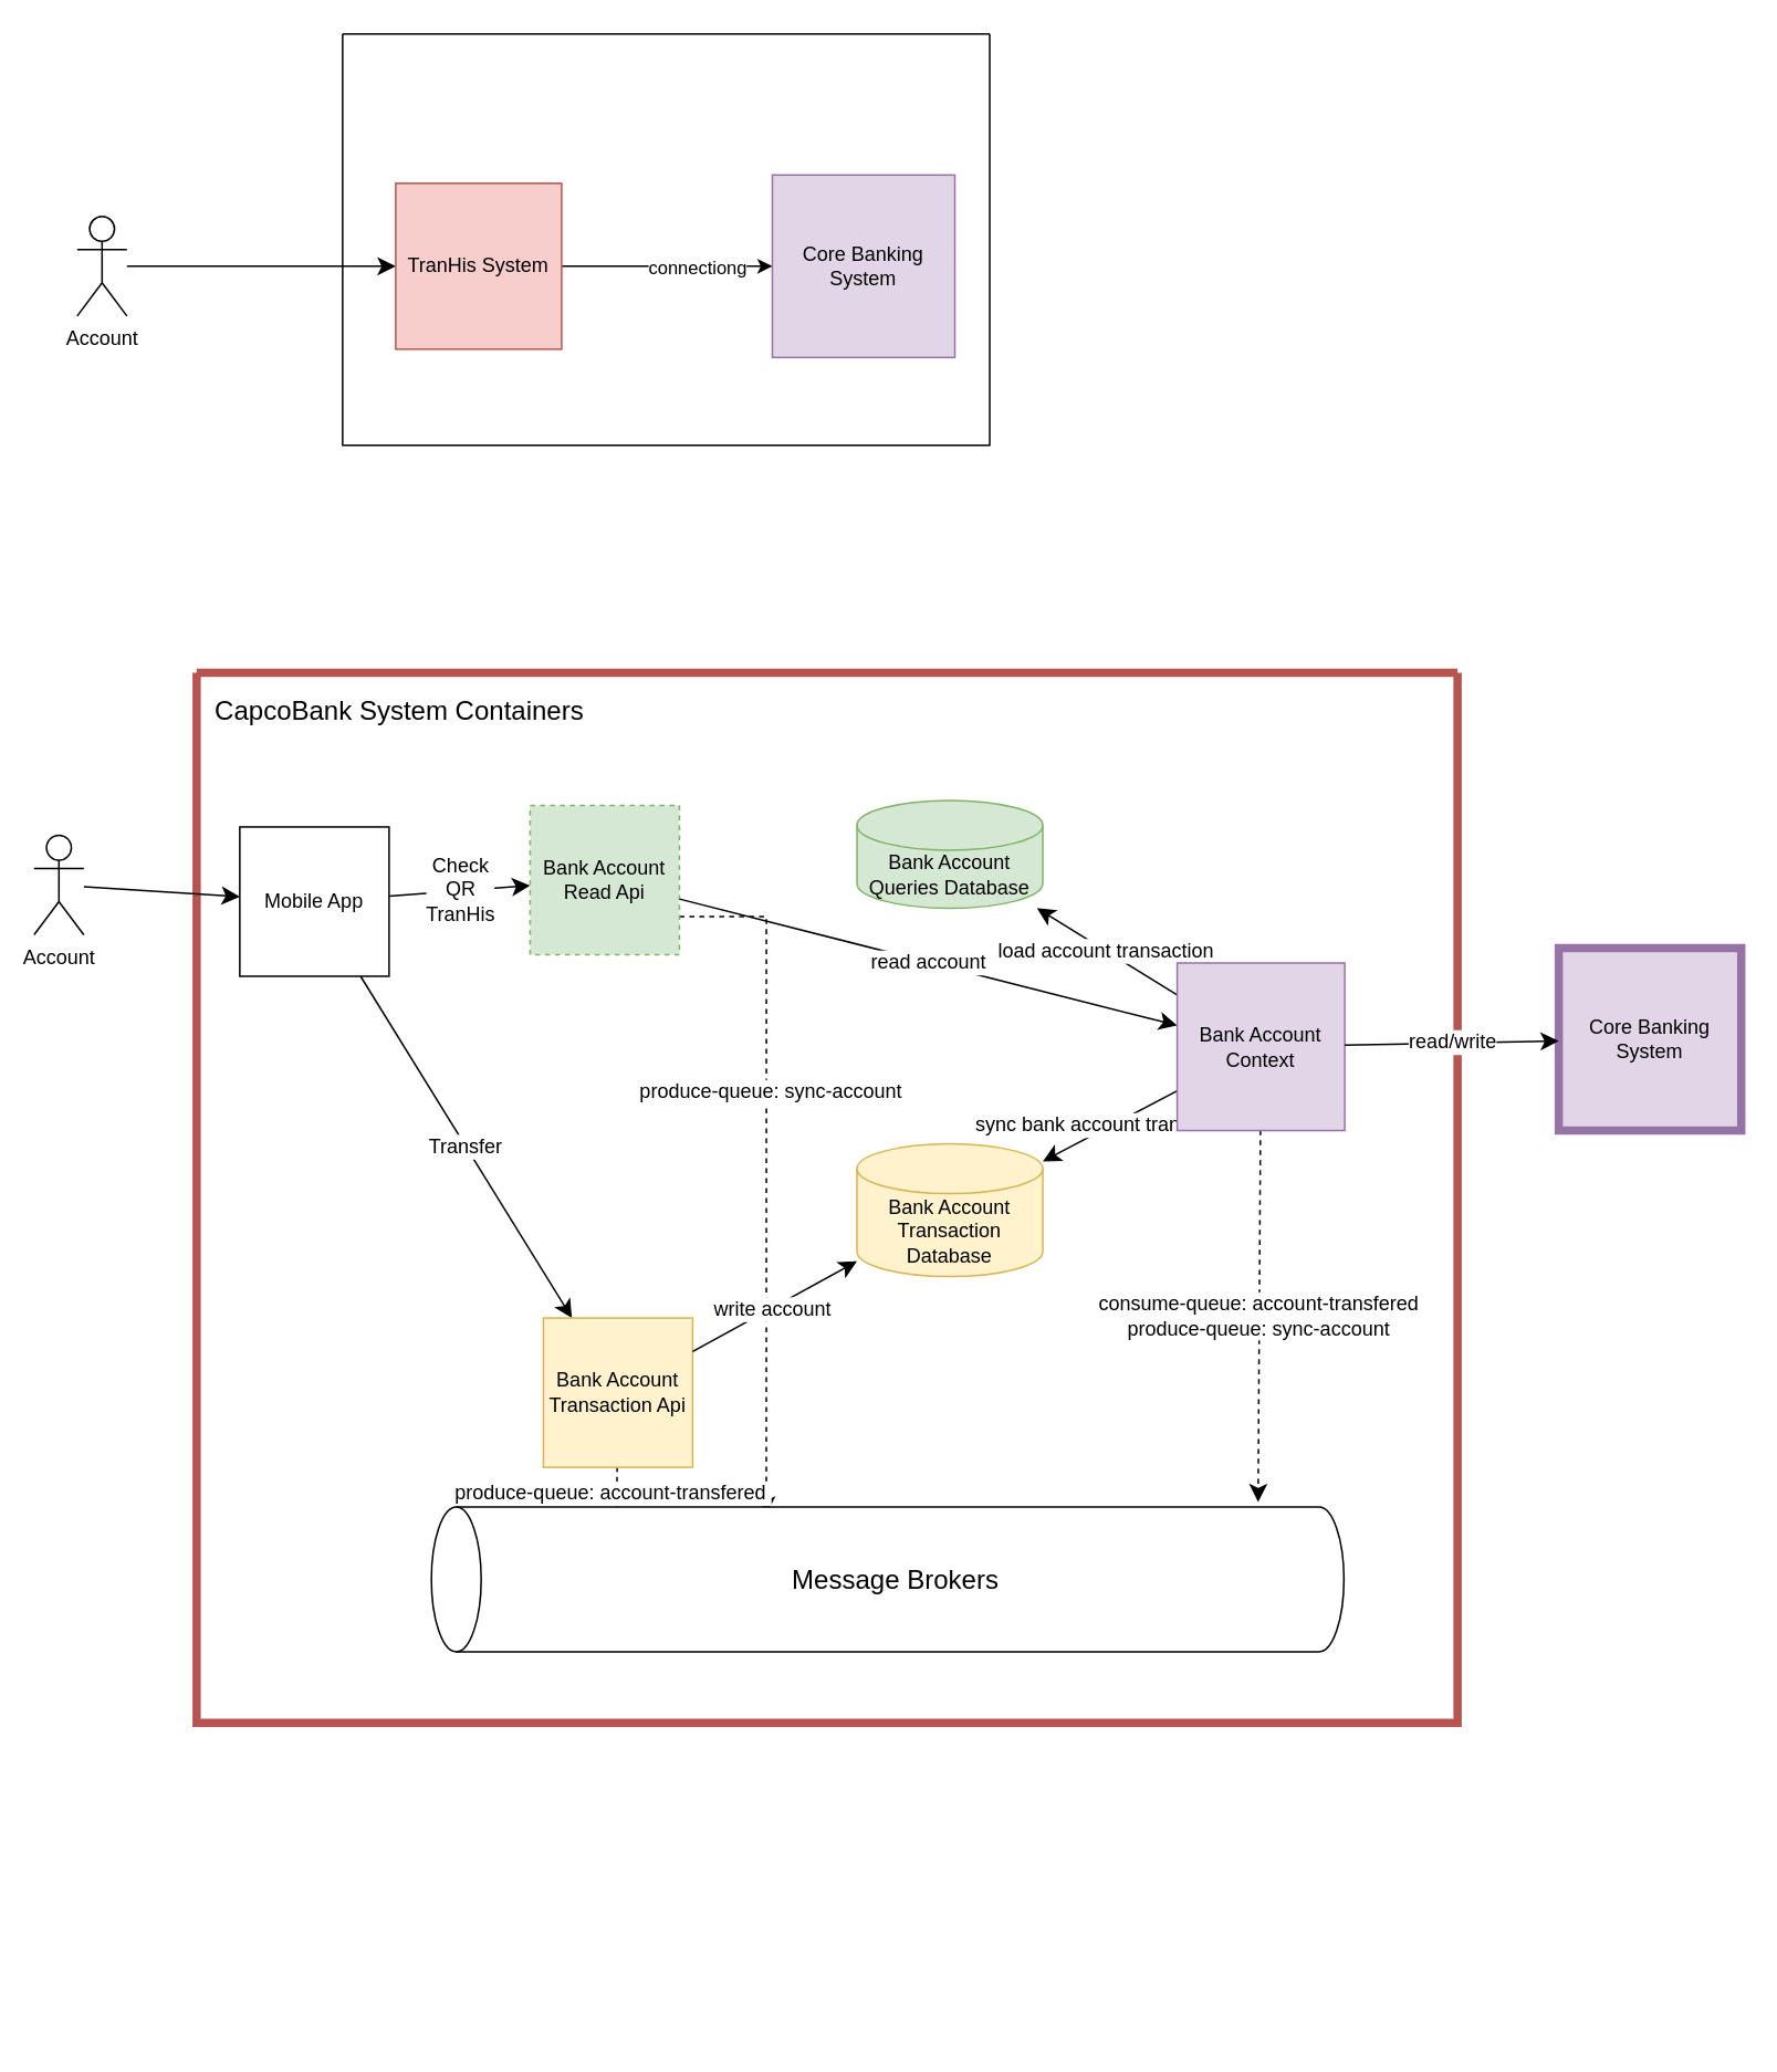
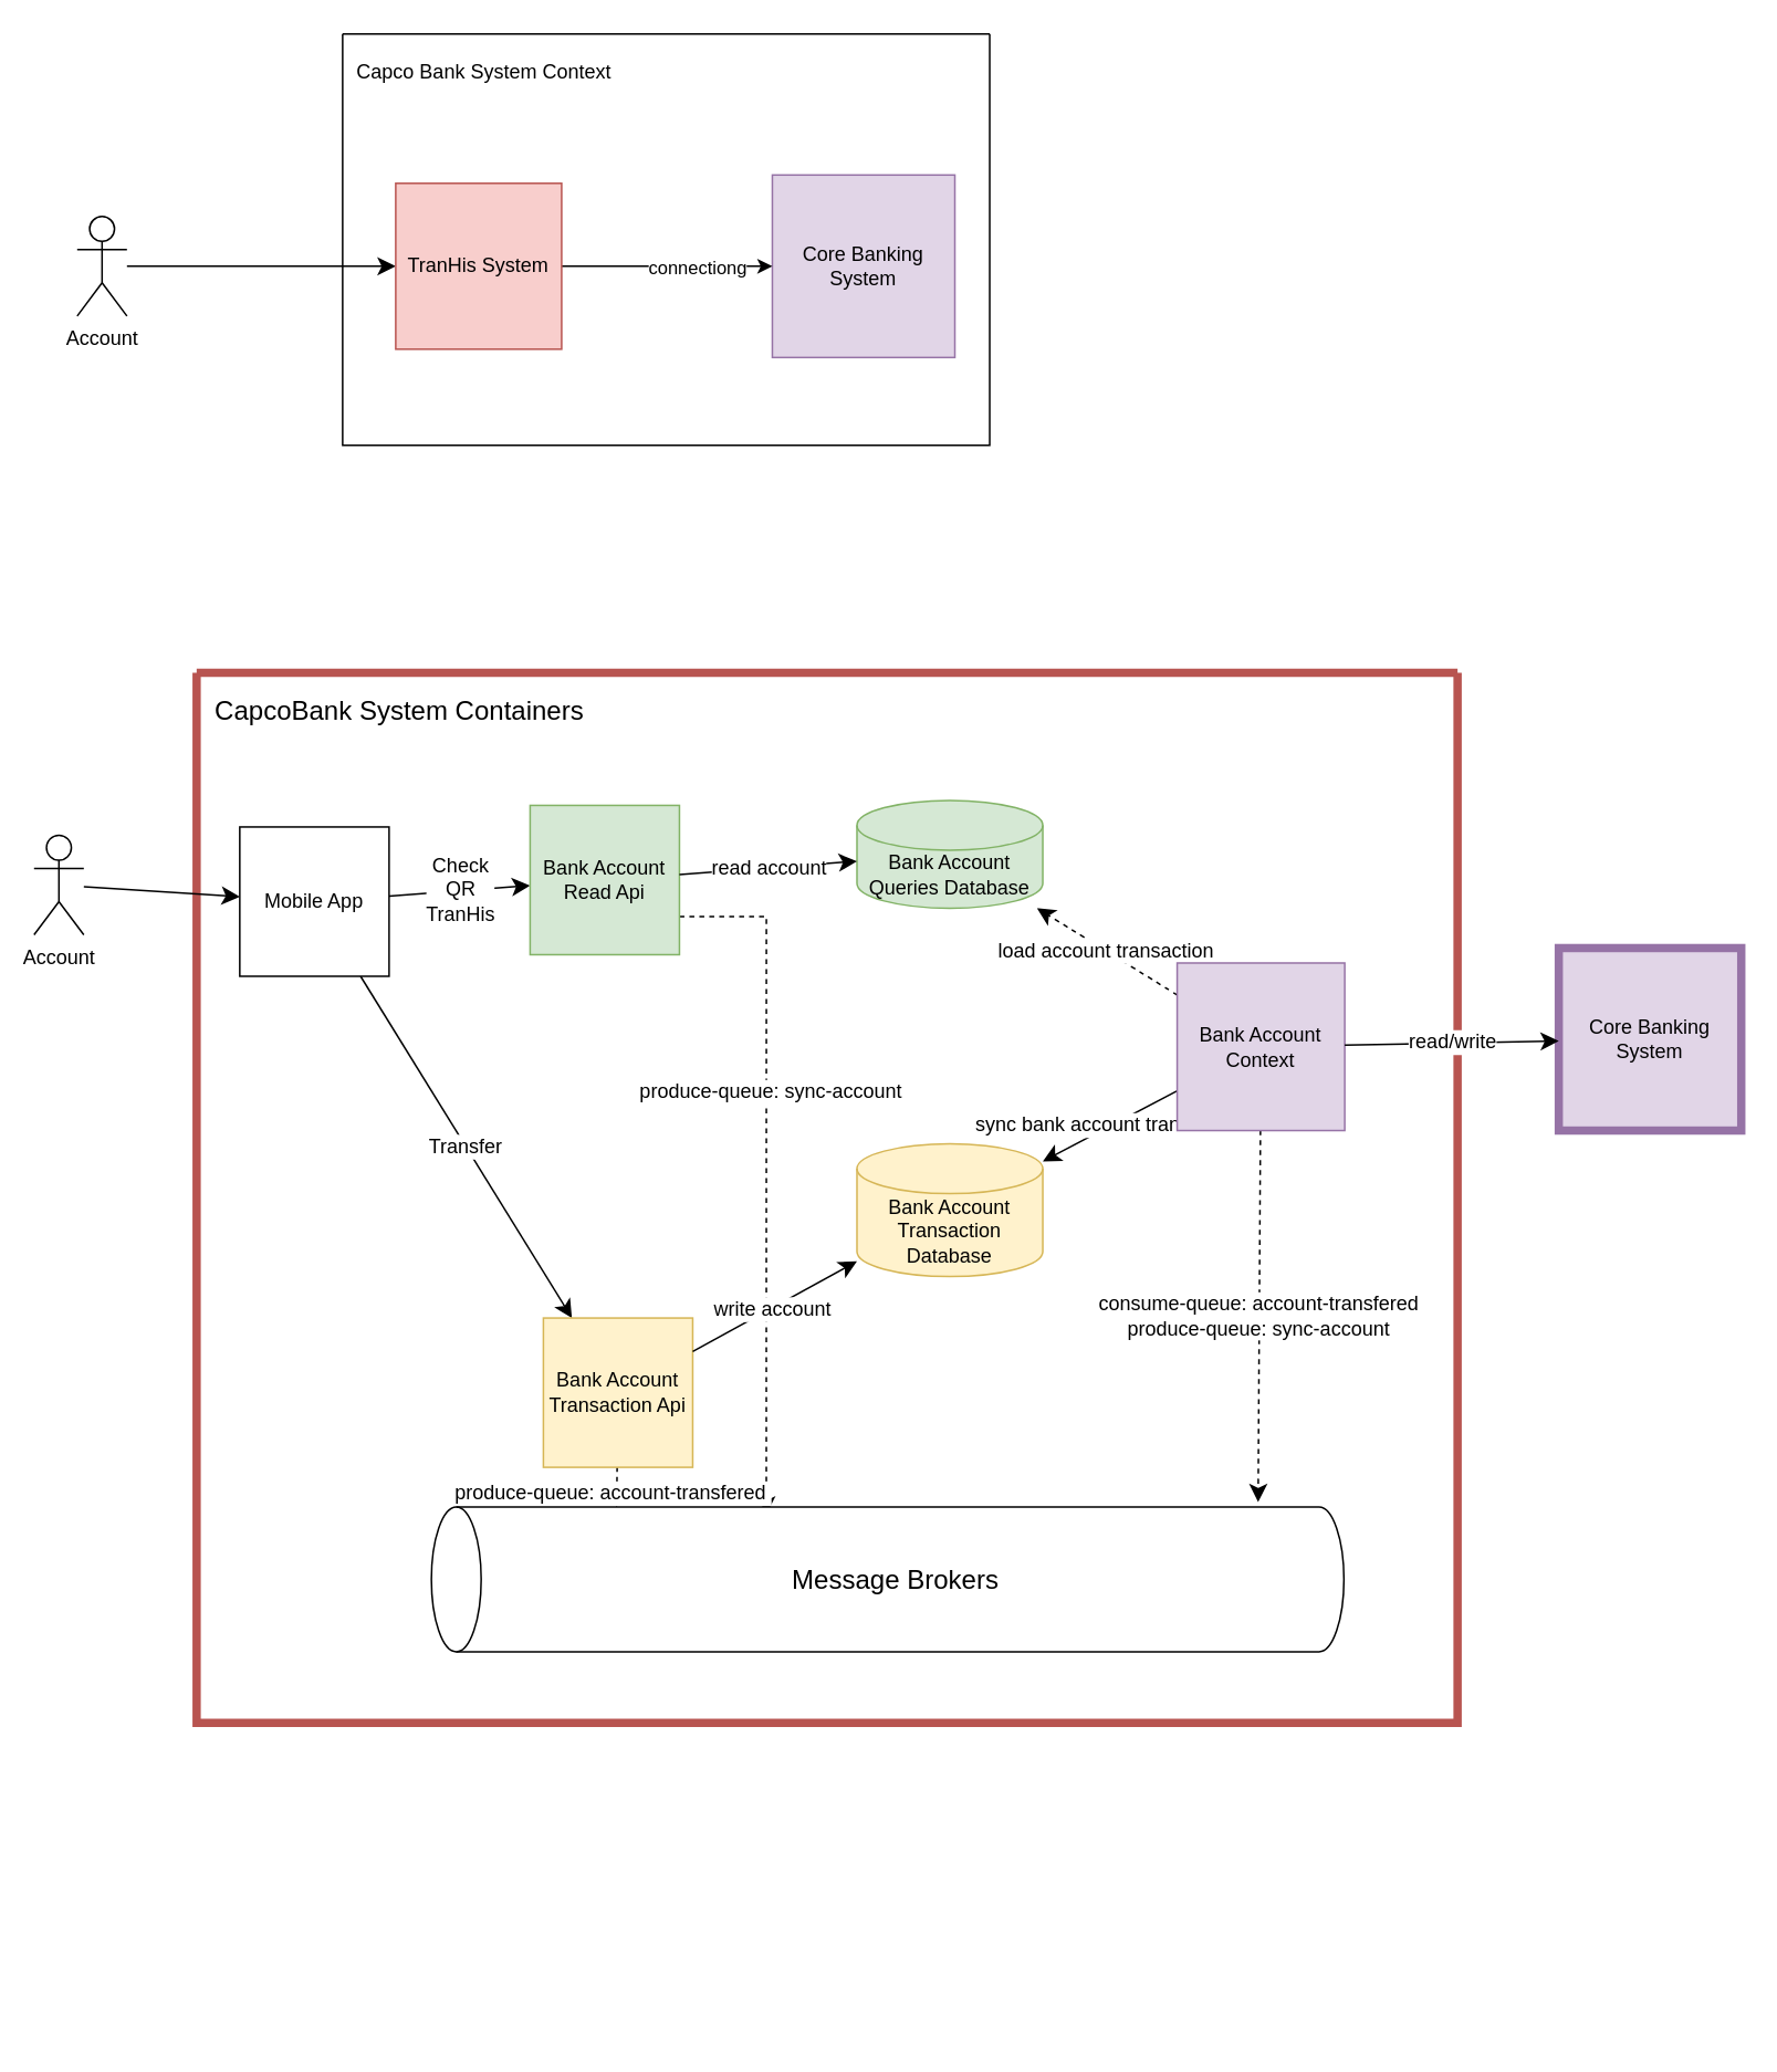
  <mxCell id="0" />
  <mxCell id="1" parent="0" />
  <mxCell id="2" style="edgeStyle=none;curved=1;rounded=0;orthogonalLoop=1;jettySize=auto;html=1;fontSize=12;startSize=8;endSize=8;" edge="1" parent="1" source="3" target="9"><mxGeometry relative="1" as="geometry" /></mxCell>
  <mxCell id="3" value="Account" style="shape=umlActor;verticalLabelPosition=bottom;verticalAlign=top;html=1;outlineConnect=0;" vertex="1" parent="1"><mxGeometry x="46" y="130" width="30" height="60" as="geometry" /></mxCell>
  <mxCell id="4" value="" style="swimlane;startSize=0;" vertex="1" parent="1"><mxGeometry x="206" y="20" width="390" height="248" as="geometry"><mxRectangle x="240" y="170" width="50" height="40" as="alternateBounds" /></mxGeometry></mxCell>
+ <mxCell id="5" value="Capco Bank System Context" style="text;html=1;align=center;verticalAlign=middle;resizable=0;points=[];autosize=1;strokeColor=none;fillColor=none;" vertex="1" parent="4"><mxGeometry y="8" width="170" height="30" as="geometry" /></mxCell>
  <mxCell id="6" value="Core Banking System" style="whiteSpace=wrap;html=1;aspect=fixed;fillColor=#e1d5e7;strokeColor=#9673a6;" vertex="1" parent="4"><mxGeometry x="259" y="85" width="110" height="110" as="geometry" /></mxCell>
  <mxCell id="7" style="edgeStyle=orthogonalEdgeStyle;rounded=0;orthogonalLoop=1;jettySize=auto;html=1;" edge="1" parent="4" source="9" target="6"><mxGeometry relative="1" as="geometry" /></mxCell>
  <mxCell id="8" value="connectiong" style="edgeLabel;html=1;align=center;verticalAlign=middle;resizable=0;points=[];" vertex="1" connectable="0" parent="7"><mxGeometry x="0.283" relative="1" as="geometry"><mxPoint as="offset" /></mxGeometry></mxCell>
  <mxCell id="9" value="TranHis System" style="whiteSpace=wrap;html=1;aspect=fixed;fillColor=#f8cecc;strokeColor=#b85450;" vertex="1" parent="4"><mxGeometry x="32" y="90" width="100" height="100" as="geometry" /></mxCell>
  <mxCell id="10" value="" style="swimlane;startSize=0;fillColor=#f8cecc;strokeColor=#b85450;strokeWidth=5;" vertex="1" parent="1"><mxGeometry x="118" y="405" width="760" height="633" as="geometry" /></mxCell>
  <mxCell id="11" value="CapcoBank System Containers" style="text;html=1;align=center;verticalAlign=middle;resizable=0;points=[];autosize=1;strokeColor=none;fillColor=none;fontSize=16;" vertex="1" parent="10"><mxGeometry x="3" y="7" width="237" height="31" as="geometry" /></mxCell>
  <mxCell id="12" value="Check&lt;div&gt;QR&lt;/div&gt;&lt;div&gt;TranHis&lt;/div&gt;" style="edgeStyle=none;curved=1;rounded=0;orthogonalLoop=1;jettySize=auto;html=1;fontSize=12;startSize=8;endSize=8;" edge="1" parent="10" source="14" target="17"><mxGeometry relative="1" as="geometry" /></mxCell>
  <mxCell id="13" value="Transfer" style="edgeStyle=none;curved=1;rounded=0;orthogonalLoop=1;jettySize=auto;html=1;fontSize=12;startSize=8;endSize=8;" edge="1" parent="10" source="14" target="20"><mxGeometry relative="1" as="geometry" /></mxCell>
  <mxCell id="14" value="Mobile App" style="whiteSpace=wrap;html=1;aspect=fixed;" vertex="1" parent="10"><mxGeometry x="26" y="93" width="90" height="90" as="geometry" /></mxCell>
  <mxCell id="15" style="edgeStyle=orthogonalEdgeStyle;rounded=0;orthogonalLoop=1;jettySize=auto;html=1;fontSize=12;startSize=8;endSize=8;entryX=0.948;entryY=0.367;entryDx=0;entryDy=0;entryPerimeter=0;dashed=1;" edge="1" parent="10" source="17" target="30"><mxGeometry relative="1" as="geometry"><Array as="points"><mxPoint x="343" y="147" /></Array></mxGeometry></mxCell>
  <mxCell id="16" value="produce-queue: sync-account" style="edgeLabel;html=1;align=center;verticalAlign=middle;resizable=0;points=[];fontSize=12;" vertex="1" connectable="0" parent="15"><mxGeometry x="-0.237" y="2" relative="1" as="geometry"><mxPoint as="offset" /></mxGeometry></mxCell>
- <mxCell id="17" value="Bank Account Read Api" style="whiteSpace=wrap;html=1;aspect=fixed;fillColor=#d5e8d4;strokeColor=#82b366;dashed=1;" vertex="1" parent="10"><mxGeometry x="201" y="80" width="90" height="90" as="geometry" /></mxCell>
+ <mxCell id="17" value="Bank Account Read Api" style="whiteSpace=wrap;html=1;aspect=fixed;fillColor=#d5e8d4;strokeColor=#82b366;" vertex="1" parent="10"><mxGeometry x="201" y="80" width="90" height="90" as="geometry" /></mxCell>
  <mxCell id="18" style="edgeStyle=none;curved=1;rounded=0;orthogonalLoop=1;jettySize=auto;html=1;fontSize=12;startSize=8;endSize=8;dashed=1;entryX=0.998;entryY=0.203;entryDx=0;entryDy=0;entryPerimeter=0;" edge="1" parent="10" source="20" target="30"><mxGeometry relative="1" as="geometry" /></mxCell>
  <mxCell id="19" value="produce-queue: account-transfered&amp;nbsp;" style="edgeLabel;html=1;align=center;verticalAlign=middle;resizable=0;points=[];fontSize=12;" vertex="1" connectable="0" parent="18"><mxGeometry x="0.328" y="-3" relative="1" as="geometry"><mxPoint as="offset" /></mxGeometry></mxCell>
  <mxCell id="20" value="Bank Account Transaction Api" style="whiteSpace=wrap;html=1;aspect=fixed;fillColor=#fff2cc;strokeColor=#d6b656;" vertex="1" parent="10"><mxGeometry x="209" y="389" width="90" height="90" as="geometry" /></mxCell>
  <mxCell id="21" value="Bank Account Queries Database" style="shape=cylinder3;whiteSpace=wrap;html=1;boundedLbl=1;backgroundOutline=1;size=15;fillColor=#d5e8d4;strokeColor=#82b366;" vertex="1" parent="10"><mxGeometry x="398" y="77" width="112" height="65" as="geometry" /></mxCell>
- <mxCell id="22" value="read account" style="edgeStyle=none;curved=1;rounded=0;orthogonalLoop=1;jettySize=auto;html=1;fontSize=12;startSize=8;endSize=8;" edge="1" parent="10" source="17" target="29"><mxGeometry relative="1" as="geometry" /></mxCell>
+ <mxCell id="22" value="read account" style="edgeStyle=none;curved=1;rounded=0;orthogonalLoop=1;jettySize=auto;html=1;fontSize=12;startSize=8;endSize=8;" edge="1" parent="10" source="17" target="21"><mxGeometry relative="1" as="geometry" /></mxCell>
  <mxCell id="23" value="Bank Account Transaction Database" style="shape=cylinder3;whiteSpace=wrap;html=1;boundedLbl=1;backgroundOutline=1;size=15;fillColor=#fff2cc;strokeColor=#d6b656;" vertex="1" parent="10"><mxGeometry x="398" y="284" width="112" height="80" as="geometry" /></mxCell>
  <mxCell id="24" style="edgeStyle=none;curved=1;rounded=0;orthogonalLoop=1;jettySize=auto;html=1;fontSize=12;startSize=8;endSize=8;" edge="1" parent="10" source="20" target="23"><mxGeometry relative="1" as="geometry" /></mxCell>
  <mxCell id="25" value="write account" style="edgeLabel;html=1;align=center;verticalAlign=middle;resizable=0;points=[];fontSize=12;" vertex="1" connectable="0" parent="24"><mxGeometry x="-0.038" relative="1" as="geometry"><mxPoint as="offset" /></mxGeometry></mxCell>
  <mxCell id="26" value="consume-queue: account-transfered&lt;div&gt;produce-queue: sync-account&lt;/div&gt;" style="edgeStyle=none;curved=1;rounded=0;orthogonalLoop=1;jettySize=auto;html=1;fontSize=12;startSize=8;endSize=8;dashed=1;entryX=1.035;entryY=0.906;entryDx=0;entryDy=0;entryPerimeter=0;" edge="1" parent="10" source="29" target="30"><mxGeometry relative="1" as="geometry" /></mxCell>
- <mxCell id="27" value="load account transaction" style="edgeStyle=none;curved=1;rounded=0;orthogonalLoop=1;jettySize=auto;html=1;fontSize=12;startSize=8;endSize=8;" edge="1" parent="10" source="29" target="21"><mxGeometry relative="1" as="geometry" /></mxCell>
+ <mxCell id="27" value="load account transaction" style="edgeStyle=none;curved=1;rounded=0;orthogonalLoop=1;jettySize=auto;html=1;fontSize=12;startSize=8;endSize=8;dashed=1;" edge="1" parent="10" source="29" target="21"><mxGeometry relative="1" as="geometry" /></mxCell>
  <mxCell id="28" value="sync bank account transaction" style="edgeStyle=none;curved=1;rounded=0;orthogonalLoop=1;jettySize=auto;html=1;fontSize=12;startSize=8;endSize=8;" edge="1" parent="10" source="29" target="23"><mxGeometry x="-0.001" relative="1" as="geometry"><mxPoint as="offset" /></mxGeometry></mxCell>
  <mxCell id="29" value="Bank Account Context" style="whiteSpace=wrap;html=1;aspect=fixed;fillColor=#e1d5e7;strokeColor=#9673a6;" vertex="1" parent="10"><mxGeometry x="591" y="175" width="101" height="101" as="geometry" /></mxCell>
  <mxCell id="30" value="" style="shape=cylinder3;whiteSpace=wrap;html=1;boundedLbl=1;backgroundOutline=1;size=15;rotation=-90;" vertex="1" parent="10"><mxGeometry x="372.88" y="271.63" width="87.25" height="550" as="geometry" /></mxCell>
  <mxCell id="31" value="Message Brokers" style="text;html=1;align=center;verticalAlign=middle;resizable=0;points=[];autosize=1;strokeColor=none;fillColor=none;fontSize=16;" vertex="1" parent="10"><mxGeometry x="351" y="531.13" width="140" height="31" as="geometry" /></mxCell>
  <mxCell id="32" value="Core Banking System" style="whiteSpace=wrap;html=1;aspect=fixed;fillColor=#e1d5e7;strokeColor=#9673a6;strokeWidth=5;" vertex="1" parent="1"><mxGeometry x="939" y="571" width="110" height="110" as="geometry" /></mxCell>
  <mxCell id="33" style="edgeStyle=none;curved=1;rounded=0;orthogonalLoop=1;jettySize=auto;html=1;fontSize=12;startSize=8;endSize=8;" edge="1" parent="1" source="34" target="14"><mxGeometry relative="1" as="geometry" /></mxCell>
  <mxCell id="34" value="Account" style="shape=umlActor;verticalLabelPosition=bottom;verticalAlign=top;html=1;outlineConnect=0;" vertex="1" parent="1"><mxGeometry x="20" y="503" width="30" height="60" as="geometry" /></mxCell>
  <mxCell id="35" value="read/write" style="edgeStyle=none;curved=1;rounded=0;orthogonalLoop=1;jettySize=auto;html=1;fontSize=12;startSize=8;endSize=8;" edge="1" parent="1" source="29" target="32"><mxGeometry relative="1" as="geometry" /></mxCell>
